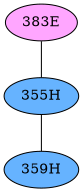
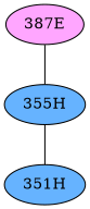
  graph {
    node [fillcolor="#66B3FF" style=radial]
    edge [penwidth=1]
    "355H"
-   "359H"
-   "383E" [fillcolor="#FFA6FF"]
+   "359H" [label="351H"]
+   "383E" [fillcolor="#FFA6FF" label="387E"]
    "355H" -- "359H"
    "383E" -- "355H"
  }
